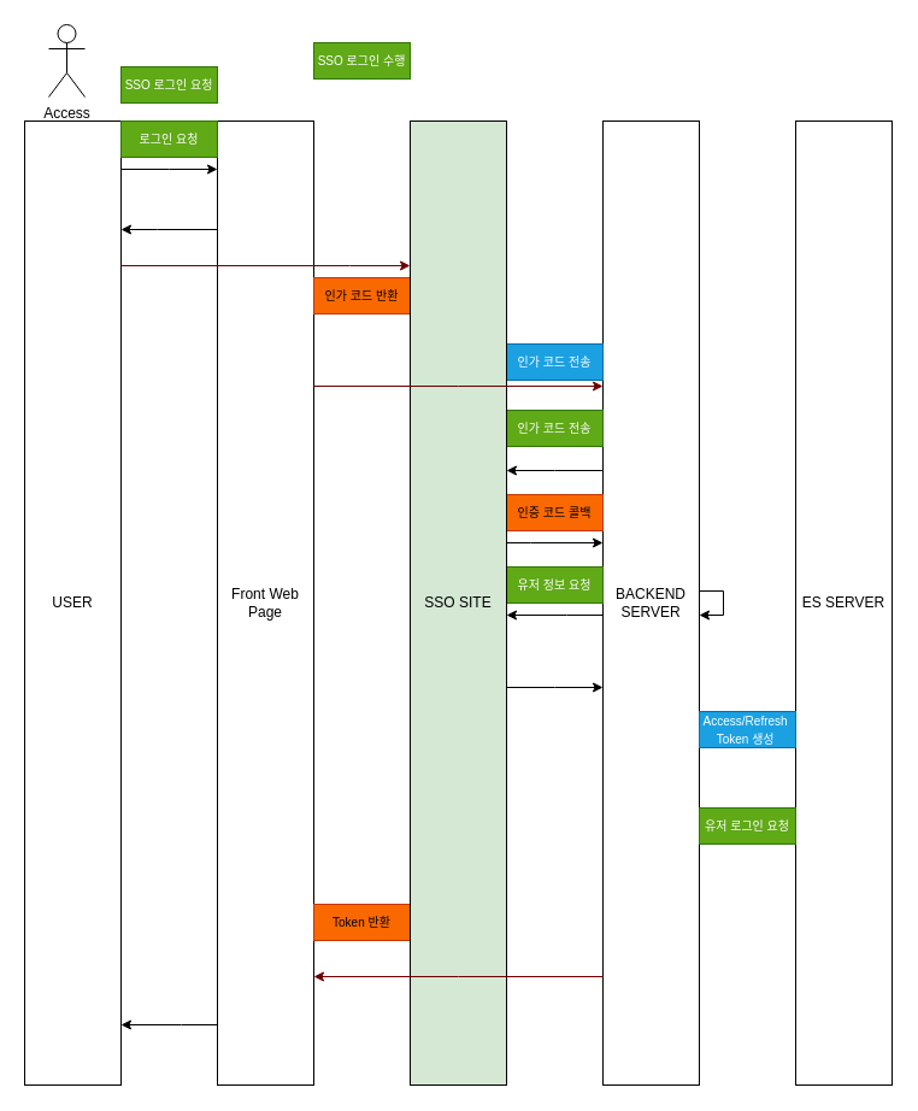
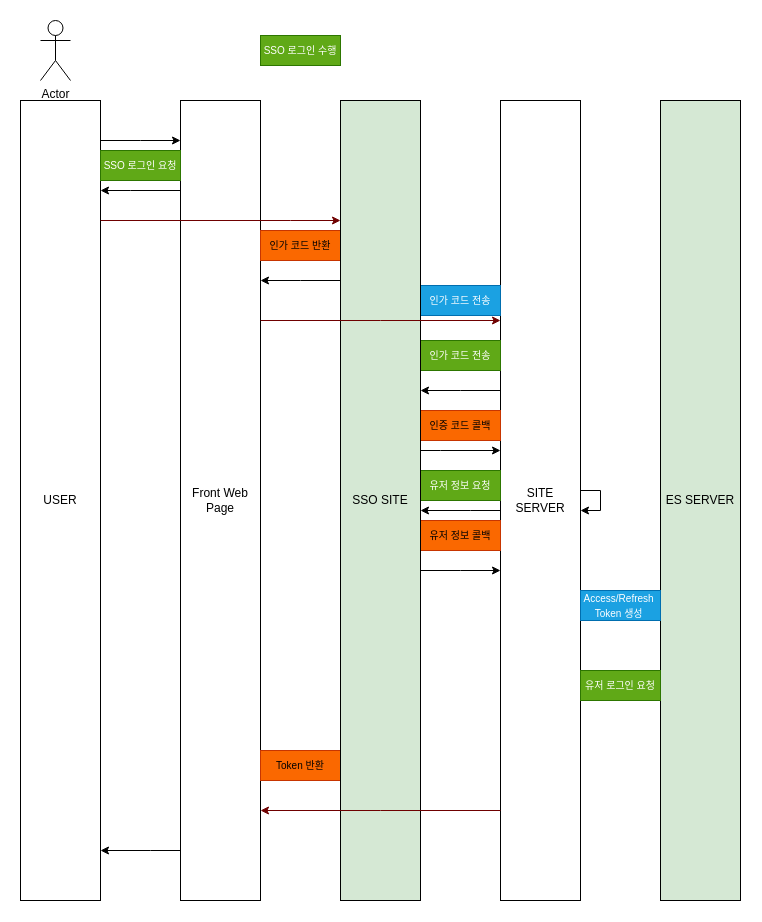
  <mxCell id="0" />
  <mxCell id="1" parent="0" />
  <mxCell id="2" style="edgeStyle=orthogonalEdgeStyle;rounded=0;orthogonalLoop=1;jettySize=auto;html=1;" edge="1" parent="1" source="3" target="7"><mxGeometry relative="1" as="geometry"><Array as="points"><mxPoint x="140" y="140" /><mxPoint x="140" y="140" /></Array></mxGeometry></mxCell>
  <mxCell id="3" value="USER" style="rounded=0;whiteSpace=wrap;html=1;" vertex="1" parent="1"><mxGeometry x="20" y="100" width="80" height="800" as="geometry" /></mxCell>
- <mxCell id="4" value="Access" style="shape=umlActor;verticalLabelPosition=bottom;verticalAlign=top;html=1;outlineConnect=0;" vertex="1" parent="1"><mxGeometry x="40" width="30" height="60" as="geometry" y="20" /></mxCell>
+ <mxCell id="4" value="Actor" style="shape=umlActor;verticalLabelPosition=bottom;verticalAlign=top;html=1;outlineConnect=0;" vertex="1" parent="1"><mxGeometry x="40" width="30" height="60" as="geometry" y="20" /></mxCell>
  <mxCell id="5" style="edgeStyle=orthogonalEdgeStyle;rounded=0;orthogonalLoop=1;jettySize=auto;html=1;" edge="1" parent="1" source="7" target="3"><mxGeometry relative="1" as="geometry"><Array as="points"><mxPoint x="130" y="190" /><mxPoint x="130" y="190" /></Array></mxGeometry></mxCell>
  <mxCell id="6" style="edgeStyle=orthogonalEdgeStyle;rounded=0;orthogonalLoop=1;jettySize=auto;html=1;" edge="1" parent="1" source="7" target="3"><mxGeometry relative="1" as="geometry"><Array as="points"><mxPoint x="150" y="850" /><mxPoint x="150" y="850" /></Array></mxGeometry></mxCell>
  <mxCell id="7" value="Front Web Page" style="rounded=0;whiteSpace=wrap;html=1;" vertex="1" parent="1"><mxGeometry x="180" y="100" width="80" height="800" as="geometry" /></mxCell>
  <mxCell id="8" style="edgeStyle=orthogonalEdgeStyle;rounded=0;orthogonalLoop=1;jettySize=auto;html=1;" edge="1" parent="1" source="28" target="11"><mxGeometry relative="1" as="geometry"><Array as="points"><mxPoint x="440" y="450" /><mxPoint x="440" y="450" /></Array></mxGeometry></mxCell>
  <mxCell id="9" style="edgeStyle=orthogonalEdgeStyle;rounded=0;orthogonalLoop=1;jettySize=auto;html=1;" edge="1" parent="1"><mxGeometry relative="1" as="geometry"><mxPoint x="500" y="390" as="sourcePoint" /><mxPoint x="420" y="390" as="targetPoint" /><Array as="points"><mxPoint x="460" y="390" /><mxPoint x="460" y="390" /></Array></mxGeometry></mxCell>
  <mxCell id="10" style="edgeStyle=orthogonalEdgeStyle;rounded=0;orthogonalLoop=1;jettySize=auto;html=1;" edge="1" parent="1" source="11" target="28"><mxGeometry relative="1" as="geometry"><Array as="points"><mxPoint x="470" y="510" /><mxPoint x="470" y="510" /></Array></mxGeometry></mxCell>
- <mxCell id="11" value="BACKEND SERVER" style="rounded=0;whiteSpace=wrap;html=1;" vertex="1" parent="1"><mxGeometry x="500" y="100" width="80" height="800" as="geometry" /></mxCell>
- <mxCell id="12" value="ES SERVER" style="rounded=0;whiteSpace=wrap;html=1;" vertex="1" parent="1"><mxGeometry x="660" y="100" width="80" height="800" as="geometry" /></mxCell>
- <mxCell id="13" value="&lt;font style=&quot;font-size: 10px;&quot;&gt;로그인 요청&lt;/font&gt;" style="text;html=1;align=center;verticalAlign=middle;whiteSpace=wrap;rounded=0;fillColor=#60a917;fontColor=#ffffff;strokeColor=#2D7600;" vertex="1" parent="1"><mxGeometry x="100" y="100" width="80" height="30" as="geometry" /></mxCell>
- <mxCell id="14" value="&lt;font style=&quot;font-size: 10px;&quot;&gt;SSO 로그인 요청&lt;/font&gt;" style="text;html=1;align=center;verticalAlign=middle;whiteSpace=wrap;rounded=0;fillColor=#60a917;strokeColor=#2D7600;fontColor=#ffffff;" vertex="1" parent="1"><mxGeometry x="100" y="55" width="80" height="30" as="geometry" /></mxCell>
+ <mxCell id="11" value="SITE SERVER" style="rounded=0;whiteSpace=wrap;html=1;" vertex="1" parent="1"><mxGeometry x="500" y="100" width="80" height="800" as="geometry" /></mxCell>
+ <mxCell id="12" value="ES SERVER" style="rounded=0;whiteSpace=wrap;html=1;fillColor=#d5e8d4;" vertex="1" parent="1"><mxGeometry x="660" y="100" width="80" height="800" as="geometry" /></mxCell>
+ <mxCell id="14" value="&lt;font style=&quot;font-size: 10px;&quot;&gt;SSO 로그인 요청&lt;/font&gt;" style="text;html=1;align=center;verticalAlign=middle;whiteSpace=wrap;rounded=0;fillColor=#60a917;strokeColor=#2D7600;fontColor=#ffffff;" vertex="1" parent="1"><mxGeometry x="100" y="150" width="80" height="30" as="geometry" /></mxCell>
  <mxCell id="15" style="edgeStyle=orthogonalEdgeStyle;rounded=0;orthogonalLoop=1;jettySize=auto;html=1;exitX=0.5;exitY=1;exitDx=0;exitDy=0;" edge="1" parent="1" source="14" target="14"><mxGeometry relative="1" as="geometry" /></mxCell>
  <mxCell id="16" value="&lt;span style=&quot;font-size: 10px;&quot;&gt;SSO 로그인 수행&lt;/span&gt;" style="text;html=1;align=center;verticalAlign=middle;whiteSpace=wrap;rounded=0;fillColor=#60a917;fontColor=#ffffff;strokeColor=#2D7600;" vertex="1" parent="1"><mxGeometry x="260" y="35" width="80" height="30" as="geometry" /></mxCell>
  <mxCell id="17" value="&lt;span style=&quot;font-size: 10px;&quot;&gt;인가 코드 반환&lt;/span&gt;" style="text;html=1;align=center;verticalAlign=middle;whiteSpace=wrap;rounded=0;fillColor=#fa6800;fontColor=#000000;strokeColor=#C73500;" vertex="1" parent="1"><mxGeometry x="260" y="230" width="80" height="30" as="geometry" /></mxCell>
  <mxCell id="18" value="&lt;span style=&quot;font-size: 10px;&quot;&gt;인가 코드 전송&lt;/span&gt;" style="text;html=1;align=center;verticalAlign=middle;whiteSpace=wrap;rounded=0;fillColor=#1ba1e2;fontColor=#ffffff;strokeColor=#006EAF;" vertex="1" parent="1"><mxGeometry x="420" y="285" width="80" height="30" as="geometry" /></mxCell>
  <mxCell id="19" value="&lt;span style=&quot;font-size: 10px;&quot;&gt;인가 코드 전송&lt;/span&gt;" style="text;html=1;align=center;verticalAlign=middle;whiteSpace=wrap;rounded=0;fillColor=#60a917;fontColor=#ffffff;strokeColor=#2D7600;" vertex="1" parent="1"><mxGeometry x="420" y="340" width="80" height="30" as="geometry" /></mxCell>
  <mxCell id="20" value="&lt;span style=&quot;font-size: 10px;&quot;&gt;인증 코드 콜백&lt;/span&gt;" style="text;html=1;align=center;verticalAlign=middle;whiteSpace=wrap;rounded=0;fillColor=#fa6800;fontColor=#000000;strokeColor=#C73500;" vertex="1" parent="1"><mxGeometry x="420" y="410" width="80" height="30" as="geometry" /></mxCell>
  <mxCell id="21" value="&lt;span style=&quot;font-size: 10px;&quot;&gt;유저 정보 요청&lt;/span&gt;" style="text;html=1;align=center;verticalAlign=middle;whiteSpace=wrap;rounded=0;fillColor=#60a917;fontColor=#ffffff;strokeColor=#2D7600;" vertex="1" parent="1"><mxGeometry x="420" y="470" width="80" height="30" as="geometry" /></mxCell>
+ <mxCell id="22" value="&lt;span style=&quot;font-size: 10px;&quot;&gt;유저 정보 콜백&lt;/span&gt;" style="text;html=1;align=center;verticalAlign=middle;whiteSpace=wrap;rounded=0;fillColor=#fa6800;fontColor=#000000;strokeColor=#C73500;" vertex="1" parent="1"><mxGeometry x="420" y="520" width="80" height="30" as="geometry" /></mxCell>
  <mxCell id="23" value="&lt;span style=&quot;font-size: 10px;&quot;&gt;유저 로그인 요청&lt;br&gt;&lt;/span&gt;" style="text;html=1;align=center;verticalAlign=middle;whiteSpace=wrap;rounded=0;fillColor=#60a917;fontColor=#ffffff;strokeColor=#2D7600;" vertex="1" parent="1"><mxGeometry x="580" y="670" width="80" height="30" as="geometry" /></mxCell>
  <mxCell id="24" value="&lt;font style=&quot;font-size: 10px;&quot;&gt;Access/Refresh&amp;nbsp; Token 생성&amp;nbsp;&lt;/font&gt;" style="text;html=1;align=center;verticalAlign=middle;whiteSpace=wrap;rounded=0;fillColor=#1ba1e2;fontColor=#ffffff;strokeColor=#006EAF;" vertex="1" parent="1"><mxGeometry x="580" y="590" width="80" height="30" as="geometry" /></mxCell>
  <mxCell id="25" value="&lt;span style=&quot;font-size: 10px;&quot;&gt;Token 반환&lt;/span&gt;" style="text;html=1;align=center;verticalAlign=middle;whiteSpace=wrap;rounded=0;fillColor=#fa6800;fontColor=#000000;strokeColor=#C73500;" vertex="1" parent="1"><mxGeometry x="260" y="750" width="80" height="30" as="geometry" /></mxCell>
+ <mxCell id="26" style="edgeStyle=orthogonalEdgeStyle;rounded=0;orthogonalLoop=1;jettySize=auto;html=1;" edge="1" parent="1" source="28" target="7"><mxGeometry relative="1" as="geometry"><Array as="points"><mxPoint x="300" y="280" /><mxPoint x="300" y="280" /></Array></mxGeometry></mxCell>
  <mxCell id="27" style="edgeStyle=orthogonalEdgeStyle;rounded=0;orthogonalLoop=1;jettySize=auto;html=1;" edge="1" parent="1" source="28" target="11"><mxGeometry relative="1" as="geometry"><Array as="points"><mxPoint x="460" y="570" /><mxPoint x="460" y="570" /></Array></mxGeometry></mxCell>
  <mxCell id="28" value="SSO SITE" style="rounded=0;whiteSpace=wrap;html=1;fillColor=#d5e8d4;" vertex="1" parent="1"><mxGeometry x="340" y="100" width="80" height="800" as="geometry" /></mxCell>
  <mxCell id="29" style="edgeStyle=orthogonalEdgeStyle;rounded=0;orthogonalLoop=1;jettySize=auto;html=1;fillColor=#a20025;strokeColor=#6F0000;" edge="1" parent="1"><mxGeometry relative="1" as="geometry"><mxPoint x="100" y="220" as="sourcePoint" /><mxPoint x="340" y="220" as="targetPoint" /><Array as="points"><mxPoint x="290" y="220" /><mxPoint x="290" y="220" /></Array></mxGeometry></mxCell>
  <mxCell id="30" style="edgeStyle=orthogonalEdgeStyle;rounded=0;orthogonalLoop=1;jettySize=auto;html=1;fillColor=#a20025;strokeColor=#6F0000;" edge="1" parent="1" source="7" target="11"><mxGeometry relative="1" as="geometry"><Array as="points"><mxPoint x="380" y="320" /><mxPoint x="380" y="320" /></Array></mxGeometry></mxCell>
  <mxCell id="31" style="edgeStyle=orthogonalEdgeStyle;rounded=0;orthogonalLoop=1;jettySize=auto;html=1;" edge="1" parent="1" source="11" target="11"><mxGeometry relative="1" as="geometry" /></mxCell>
  <mxCell id="32" style="edgeStyle=orthogonalEdgeStyle;rounded=0;orthogonalLoop=1;jettySize=auto;html=1;fillColor=#a20025;strokeColor=#6F0000;" edge="1" parent="1" source="11" target="7"><mxGeometry relative="1" as="geometry"><Array as="points"><mxPoint x="380" y="810" /><mxPoint x="380" y="810" /></Array></mxGeometry></mxCell>
